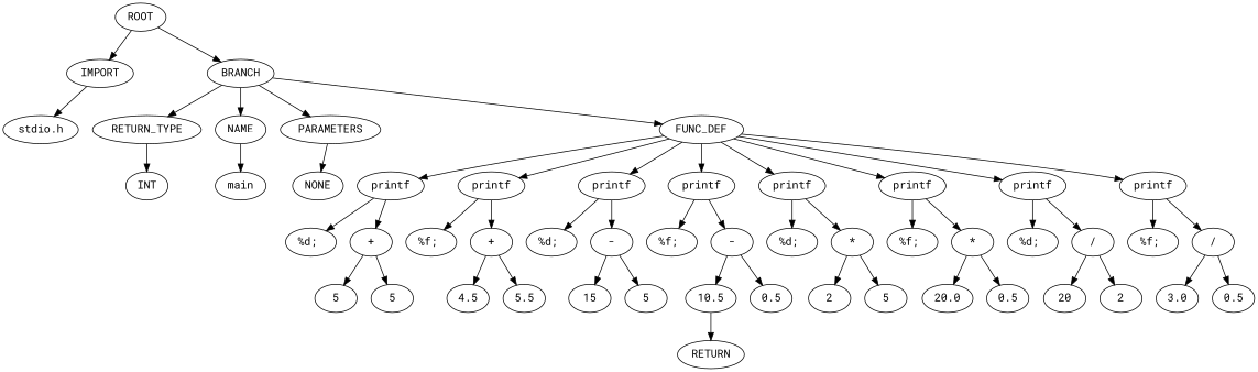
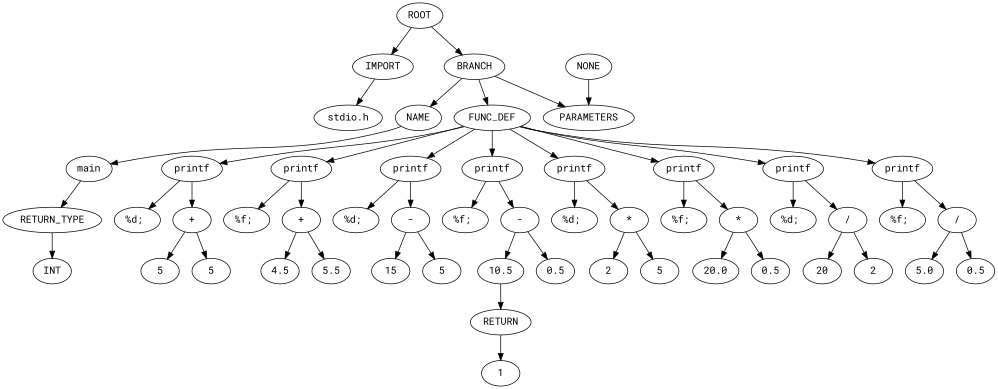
  strict digraph {
    fontname="Roboto Mono"
    node [fontname="Roboto Mono"]
    edge [fontname="Roboto Mono"]
    n1 [label=IMPORT]
    n2 [label="stdio.h"]
    n3 [label=BRANCH]
    n4 [label=RETURN_TYPE]
    n5 [label=NAME]
    n6 [label=PARAMETERS]
    n7 [label=FUNC_DEF]
    n8 [label=INT]
    n9 [label=main]
    n10 [label=NONE]
    n11 [label=printf]
    n12 [label=printf]
    n13 [label=printf]
    n14 [label=printf]
    n15 [label=printf]
    n16 [label=printf]
    n17 [label=printf]
    n18 [label=printf]
    ROOT
    n20 [label="%d; "]
    n21 [label="+"]
    n22 [label="%f; "]
    n23 [label="+"]
    n24 [label="%d; "]
    n25 [label="-"]
    n26 [label="%f; "]
    n27 [label="-"]
    n28 [label="%d; "]
    n29 [label="*"]
    n30 [label="%f; "]
    n31 [label="*"]
    n32 [label="%d; "]
    n33 [label="/"]
    n34 [label="%f; "]
    n35 [label="/"]
    n36 [label=RETURN]
+   n37 [label=1]
    n38 [label=5]
    n39 [label=5]
    n40 [label=4.5]
    n41 [label=5.5]
    n42 [label=15]
    n43 [label=5]
    n44 [label=10.5]
    n45 [label=0.5]
    n46 [label=2]
    n47 [label=5]
    n48 [label=20.0]
    n49 [label=0.5]
    n50 [label=20]
    n51 [label=2]
-   n52 [label=3.0]
+   n52 [label=5.0]
    n53 [label=0.5]
    n1 -> n2
-   n3 -> n4
+   n9 -> n4
    n3 -> n5
    n3 -> n6
    n3 -> n7
    n4 -> n8
    n5 -> n9
-   n6 -> n10
+   n10 -> n6
    n7 -> n11
    n7 -> n12
    n7 -> n13
    n7 -> n14
    n7 -> n15
    n7 -> n16
    n7 -> n17
    n7 -> n18
    n11 -> n20
    n11 -> n21
    n12 -> n22
    n12 -> n23
    n13 -> n24
    n13 -> n25
    n14 -> n26
    n14 -> n27
    n15 -> n28
    n15 -> n29
    n16 -> n30
    n16 -> n31
    n17 -> n32
    n17 -> n33
    n18 -> n34
    n18 -> n35
    ROOT -> n1
    ROOT -> n3
    n21 -> n38
    n21 -> n39
    n23 -> n40
    n23 -> n41
    n25 -> n42
    n25 -> n43
    n27 -> n44
    n27 -> n45
    n29 -> n46
    n29 -> n47
    n31 -> n48
    n31 -> n49
    n33 -> n50
    n33 -> n51
    n35 -> n52
    n35 -> n53
+   n36 -> n37
    n44 -> n36
  }
